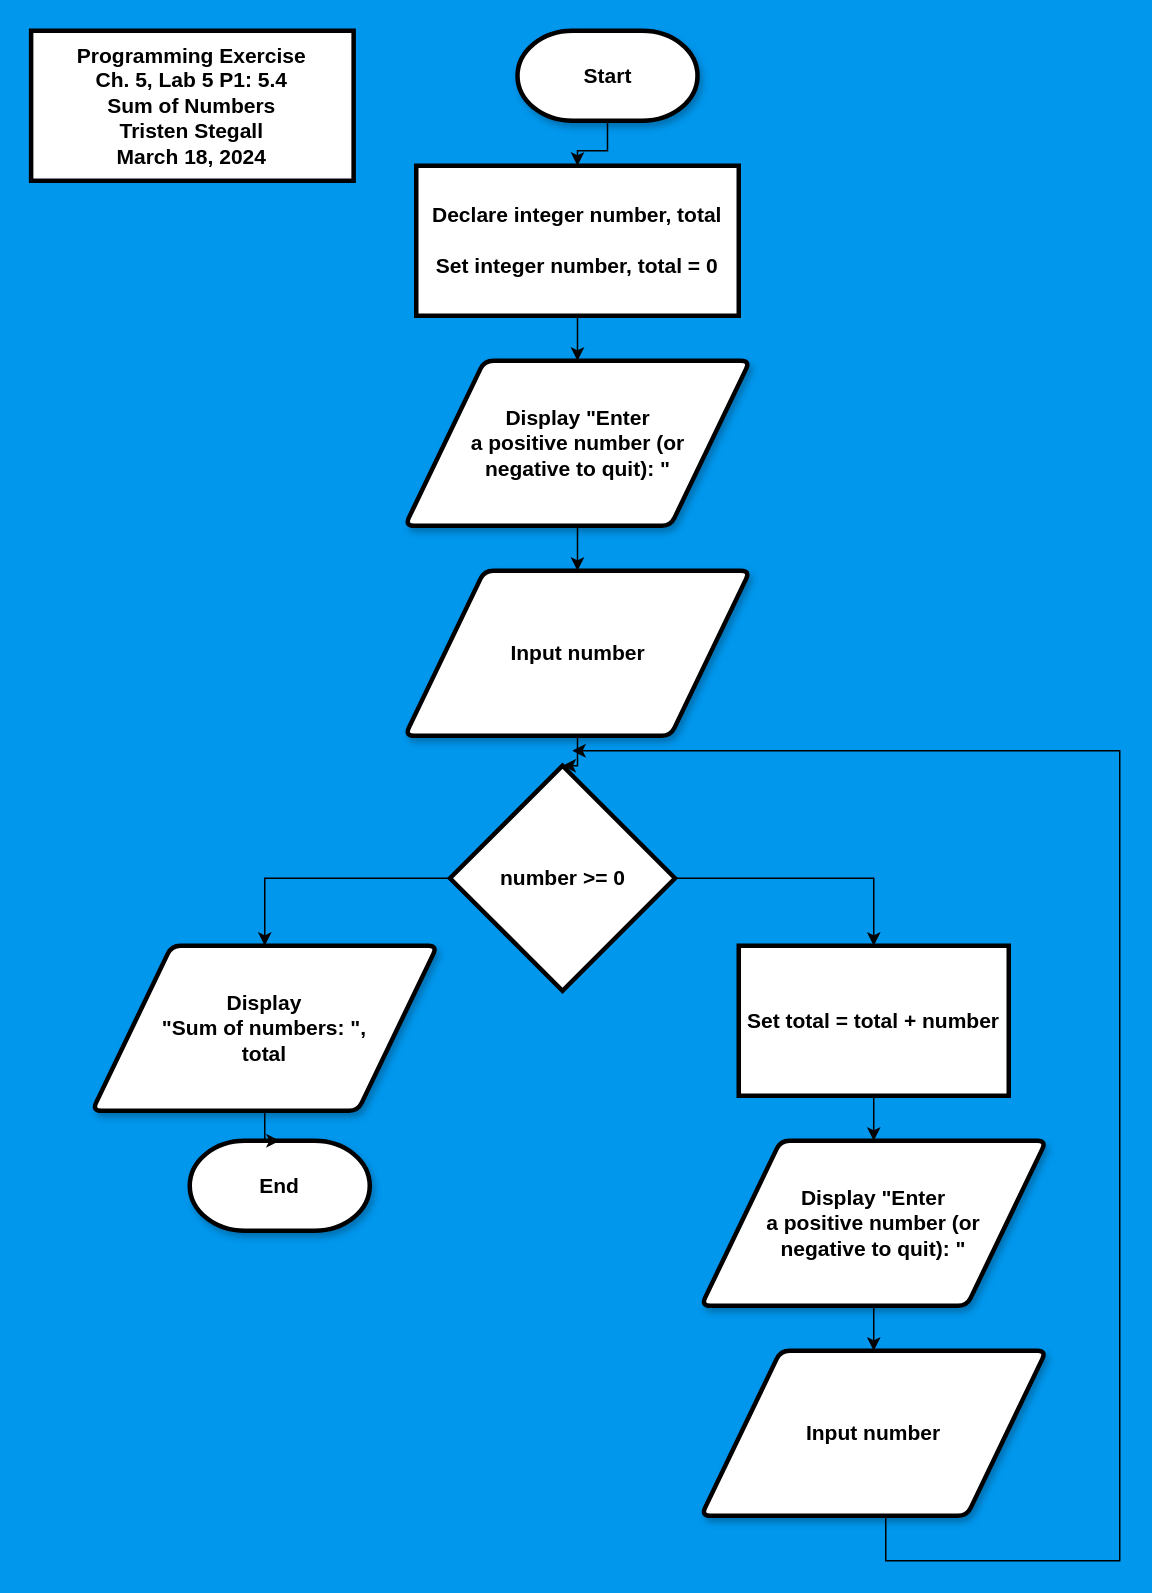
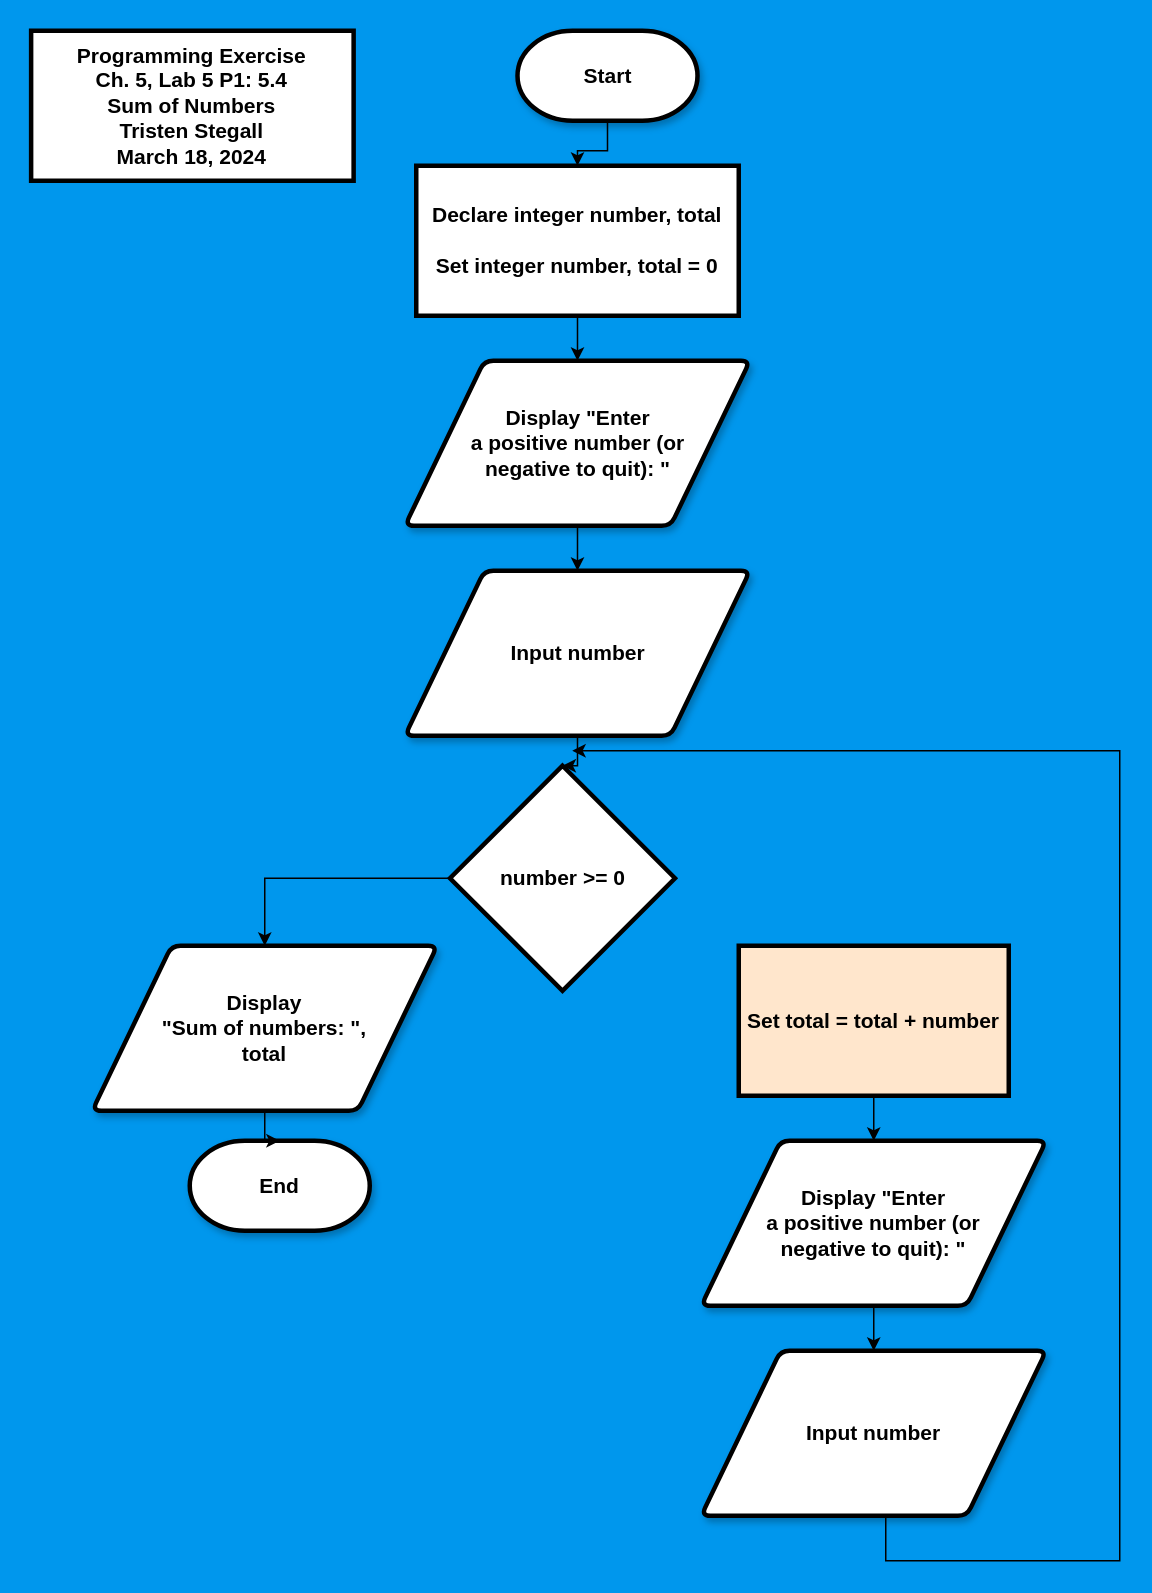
  <mxCell id="0" />
  <mxCell id="1" parent="0" />
  <mxCell id="2" value="&lt;div&gt;&lt;span style=&quot;font-size: 14px&quot;&gt;&lt;b&gt;Programming Exercise&lt;/b&gt;&lt;/span&gt;&lt;/div&gt;&lt;div&gt;&lt;span style=&quot;font-size: 14px&quot;&gt;&lt;b&gt;Ch. 5, Lab 5 P1: 5.4 &lt;br&gt;Sum of Numbers&lt;br&gt;&lt;/b&gt;&lt;/span&gt;&lt;/div&gt;&lt;div&gt;&lt;span style=&quot;font-size: 14px&quot;&gt;&lt;/span&gt;&lt;/div&gt;&lt;span style=&quot;font-size: 14px&quot;&gt;&lt;b&gt;Tristen Stegall&lt;br&gt;March 18, 2024&lt;br&gt;&lt;/b&gt;&lt;/span&gt;" style="rounded=0;whiteSpace=wrap;html=1;strokeWidth=3;fillColor=#FFFFFF;strokeColor=#000000;fontColor=#000000;fillStyle=auto;" parent="1" vertex="1"><mxGeometry x="20.25" y="20" width="215" height="100" as="geometry" /></mxCell>
  <mxCell id="3" style="edgeStyle=orthogonalEdgeStyle;rounded=0;orthogonalLoop=1;jettySize=auto;html=1;entryX=0.5;entryY=0;entryDx=0;entryDy=0;strokeColor=#000000;fontColor=#000000;" parent="1" source="4" target="6" edge="1"><mxGeometry relative="1" as="geometry" /></mxCell>
  <mxCell id="4" value="&lt;font style=&quot;font-size: 14px&quot;&gt;&lt;b&gt;Start&lt;/b&gt;&lt;/font&gt;" style="strokeWidth=3;html=1;shape=mxgraph.flowchart.terminator;whiteSpace=wrap;shadow=1;strokeColor=#000000;fontColor=#000000;fillColor=#FFFFFF;" parent="1" vertex="1"><mxGeometry x="344.5" y="20" width="120" height="60" as="geometry" /></mxCell>
  <mxCell id="5" style="edgeStyle=orthogonalEdgeStyle;rounded=0;orthogonalLoop=1;jettySize=auto;html=1;" parent="1" source="6" target="11" edge="1"><mxGeometry relative="1" as="geometry" /></mxCell>
  <mxCell id="6" value="Declare integer number, total&lt;br&gt;&lt;br&gt;Set integer number, total = 0" style="rounded=0;whiteSpace=wrap;html=1;strokeWidth=3;strokeColor=#000000;fontColor=#000000;fillColor=#FFFFFF;fontSize=14;fontStyle=1" parent="1" vertex="1"><mxGeometry x="277" y="110" width="215" height="100" as="geometry" /></mxCell>
  <mxCell id="7" style="edgeStyle=orthogonalEdgeStyle;rounded=0;orthogonalLoop=1;jettySize=auto;html=1;entryX=0.5;entryY=0;entryDx=0;entryDy=0;entryPerimeter=0;strokeColor=#000000;fontColor=#000000;" parent="1" edge="1"><mxGeometry relative="1" as="geometry"><mxPoint x="645.75" y="790" as="sourcePoint" /><mxPoint x="645.75" y="820" as="targetPoint" /></mxGeometry></mxCell>
  <mxCell id="8" style="edgeStyle=orthogonalEdgeStyle;rounded=0;orthogonalLoop=1;jettySize=auto;html=1;entryX=0.5;entryY=0;entryDx=0;entryDy=0;" parent="1" source="9" target="15" edge="1"><mxGeometry relative="1" as="geometry" /></mxCell>
  <mxCell id="9" value="&lt;span style=&quot;font-size: 14px;&quot;&gt;Input&lt;/span&gt; number" style="shape=parallelogram;html=1;strokeWidth=3;perimeter=parallelogramPerimeter;whiteSpace=wrap;rounded=1;arcSize=12;size=0.23;shadow=1;strokeColor=#000000;fontColor=#000000;fillColor=#FFFFFF;fontSize=14;fontStyle=1" parent="1" vertex="1"><mxGeometry x="269.5" y="380" width="230" height="110" as="geometry" /></mxCell>
  <mxCell id="10" style="edgeStyle=orthogonalEdgeStyle;rounded=0;orthogonalLoop=1;jettySize=auto;html=1;" parent="1" source="11" target="9" edge="1"><mxGeometry relative="1" as="geometry" /></mxCell>
  <mxCell id="11" value="&lt;div&gt;&lt;font style=&quot;font-size: 14px&quot;&gt;&lt;b&gt;Display &quot;Enter&lt;br&gt;a positive number (or&lt;br&gt;negative to quit): &quot;&lt;br&gt;&lt;/b&gt;&lt;/font&gt;&lt;/div&gt;" style="shape=parallelogram;html=1;strokeWidth=3;perimeter=parallelogramPerimeter;whiteSpace=wrap;rounded=1;arcSize=12;size=0.23;shadow=1;strokeColor=#000000;fontColor=#000000;fillColor=#FFFFFF;" parent="1" vertex="1"><mxGeometry x="269.5" y="240" width="230" height="110" as="geometry" /></mxCell>
  <mxCell id="12" value="False  " style="edgeStyle=orthogonalEdgeStyle;rounded=0;orthogonalLoop=1;jettySize=auto;labelBackgroundColor=none;align=right;fontSize=12;fontStyle=1;entryX=0.5;entryY=0;entryDx=0;entryDy=0;labelPosition=left;verticalLabelPosition=middle;verticalAlign=middle;html=1;" parent="1" edge="1"><mxGeometry relative="1" as="geometry"><mxPoint x="645.75" y="680" as="targetPoint" /><mxPoint x="645.75" y="650" as="sourcePoint" /></mxGeometry></mxCell>
  <mxCell id="13" style="edgeStyle=orthogonalEdgeStyle;rounded=0;orthogonalLoop=1;jettySize=auto;html=1;entryX=0.5;entryY=0;entryDx=0;entryDy=0;" parent="1" source="15" target="16" edge="1"><mxGeometry relative="1" as="geometry" /></mxCell>
- <mxCell id="14" style="edgeStyle=orthogonalEdgeStyle;rounded=0;orthogonalLoop=1;jettySize=auto;html=1;entryX=0.5;entryY=0;entryDx=0;entryDy=0;" parent="1" source="15" target="18" edge="1"><mxGeometry relative="1" as="geometry" /></mxCell>
  <mxCell id="15" value="number &amp;gt;= 0" style="rhombus;whiteSpace=wrap;html=1;strokeWidth=3;fontStyle=1;fontSize=14;" parent="1" vertex="1"><mxGeometry x="299.5" y="510" width="150" height="150" as="geometry" /></mxCell>
  <mxCell id="16" value="&lt;div&gt;&lt;font style=&quot;font-size: 14px&quot;&gt;&lt;b&gt;Display&lt;/b&gt;&lt;/font&gt;&lt;/div&gt;&lt;div&gt;&lt;font style=&quot;font-size: 14px&quot;&gt;&lt;b&gt;&quot;Sum of numbers: &quot;,&lt;br&gt;total&lt;br&gt;&lt;/b&gt;&lt;/font&gt;&lt;/div&gt;" style="shape=parallelogram;html=1;strokeWidth=3;perimeter=parallelogramPerimeter;whiteSpace=wrap;rounded=1;arcSize=12;size=0.23;shadow=1;strokeColor=#000000;fontColor=#000000;fillColor=#FFFFFF;" parent="1" vertex="1"><mxGeometry x="61" y="630" width="230" height="110" as="geometry" /></mxCell>
  <mxCell id="17" style="edgeStyle=orthogonalEdgeStyle;rounded=0;orthogonalLoop=1;jettySize=auto;html=1;entryX=0.5;entryY=0;entryDx=0;entryDy=0;" parent="1" source="18" target="20" edge="1"><mxGeometry relative="1" as="geometry" /></mxCell>
- <mxCell id="18" value="Set total = total + number" style="rounded=0;whiteSpace=wrap;html=1;strokeWidth=3;strokeColor=#000000;fontColor=#000000;fillColor=#FFFFFF;fontStyle=1;fontSize=14;" parent="1" vertex="1"><mxGeometry x="492" y="630" width="180" height="100" as="geometry" /></mxCell>
+ <mxCell id="18" value="Set total = total + number" style="rounded=0;whiteSpace=wrap;html=1;strokeWidth=3;strokeColor=#000000;fontColor=#000000;fillColor=#ffe6cc;fontStyle=1;fontSize=14;" parent="1" vertex="1"><mxGeometry x="492" y="630" width="180" height="100" as="geometry" /></mxCell>
  <mxCell id="19" style="edgeStyle=orthogonalEdgeStyle;rounded=0;orthogonalLoop=1;jettySize=auto;html=1;entryX=0.5;entryY=0;entryDx=0;entryDy=0;" parent="1" source="20" target="23" edge="1"><mxGeometry relative="1" as="geometry" /></mxCell>
  <mxCell id="20" value="&lt;div&gt;&lt;font style=&quot;font-size: 14px&quot;&gt;&lt;b&gt;Display &quot;Enter&lt;br&gt;a positive number (or&lt;br&gt;negative to quit): &quot;&lt;br&gt;&lt;/b&gt;&lt;/font&gt;&lt;/div&gt;" style="shape=parallelogram;html=1;strokeWidth=3;perimeter=parallelogramPerimeter;whiteSpace=wrap;rounded=1;arcSize=12;size=0.23;shadow=1;strokeColor=#000000;fontColor=#000000;fillColor=#FFFFFF;" parent="1" vertex="1"><mxGeometry x="467" y="760" width="230" height="110" as="geometry" /></mxCell>
  <mxCell id="21" value="&lt;font style=&quot;font-size: 14px&quot;&gt;&lt;b&gt;End&lt;/b&gt;&lt;/font&gt;" style="strokeWidth=3;html=1;shape=mxgraph.flowchart.terminator;whiteSpace=wrap;shadow=1;strokeColor=#000000;fontColor=#000000;fillColor=#FFFFFF;" parent="1" vertex="1"><mxGeometry x="126" y="760" width="120" height="60" as="geometry" /></mxCell>
  <mxCell id="22" style="edgeStyle=orthogonalEdgeStyle;rounded=0;orthogonalLoop=1;jettySize=auto;html=1;" parent="1" source="23" edge="1"><mxGeometry relative="1" as="geometry"><mxPoint x="381" y="500" as="targetPoint" /><Array as="points"><mxPoint x="590" y="1040" /><mxPoint x="746" y="1040" /><mxPoint x="746" y="500" /></Array></mxGeometry></mxCell>
  <mxCell id="23" value="Input number" style="shape=parallelogram;html=1;strokeWidth=3;perimeter=parallelogramPerimeter;whiteSpace=wrap;rounded=1;arcSize=12;size=0.23;shadow=1;strokeColor=#000000;fontColor=#000000;fillColor=#FFFFFF;fontSize=14;fontStyle=1" parent="1" vertex="1"><mxGeometry x="467" y="900" width="230" height="110" as="geometry" /></mxCell>
  <mxCell id="24" style="edgeStyle=orthogonalEdgeStyle;rounded=0;orthogonalLoop=1;jettySize=auto;html=1;entryX=0.5;entryY=0;entryDx=0;entryDy=0;entryPerimeter=0;" parent="1" source="16" target="21" edge="1"><mxGeometry relative="1" as="geometry" /></mxCell>
